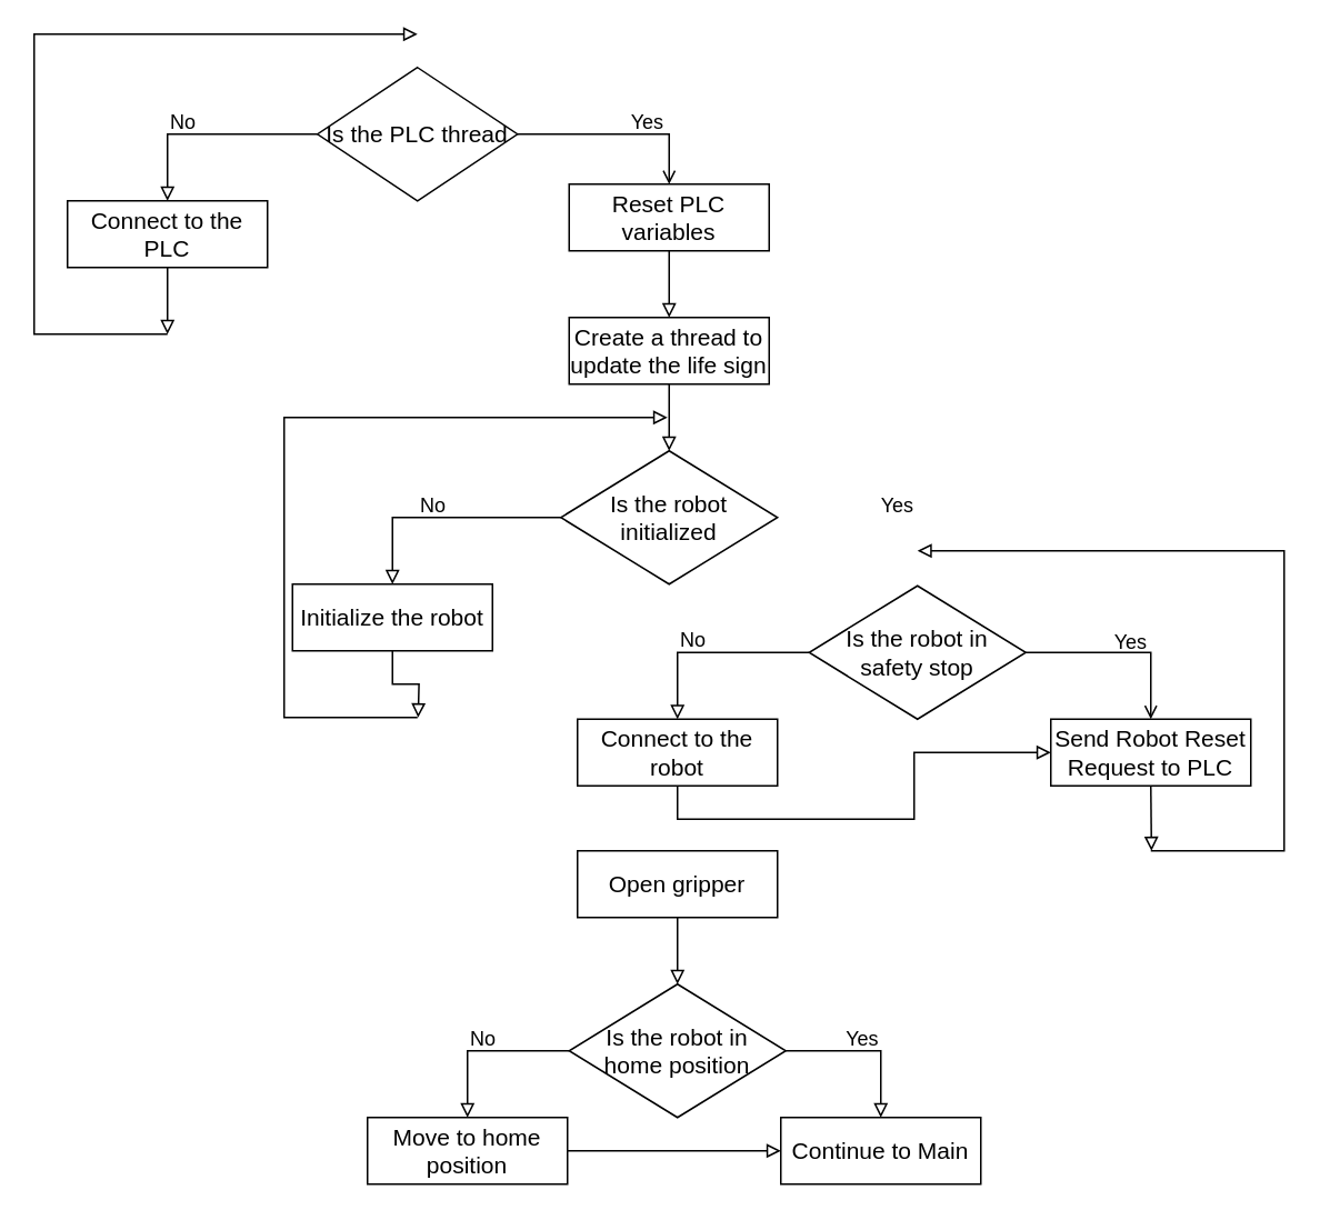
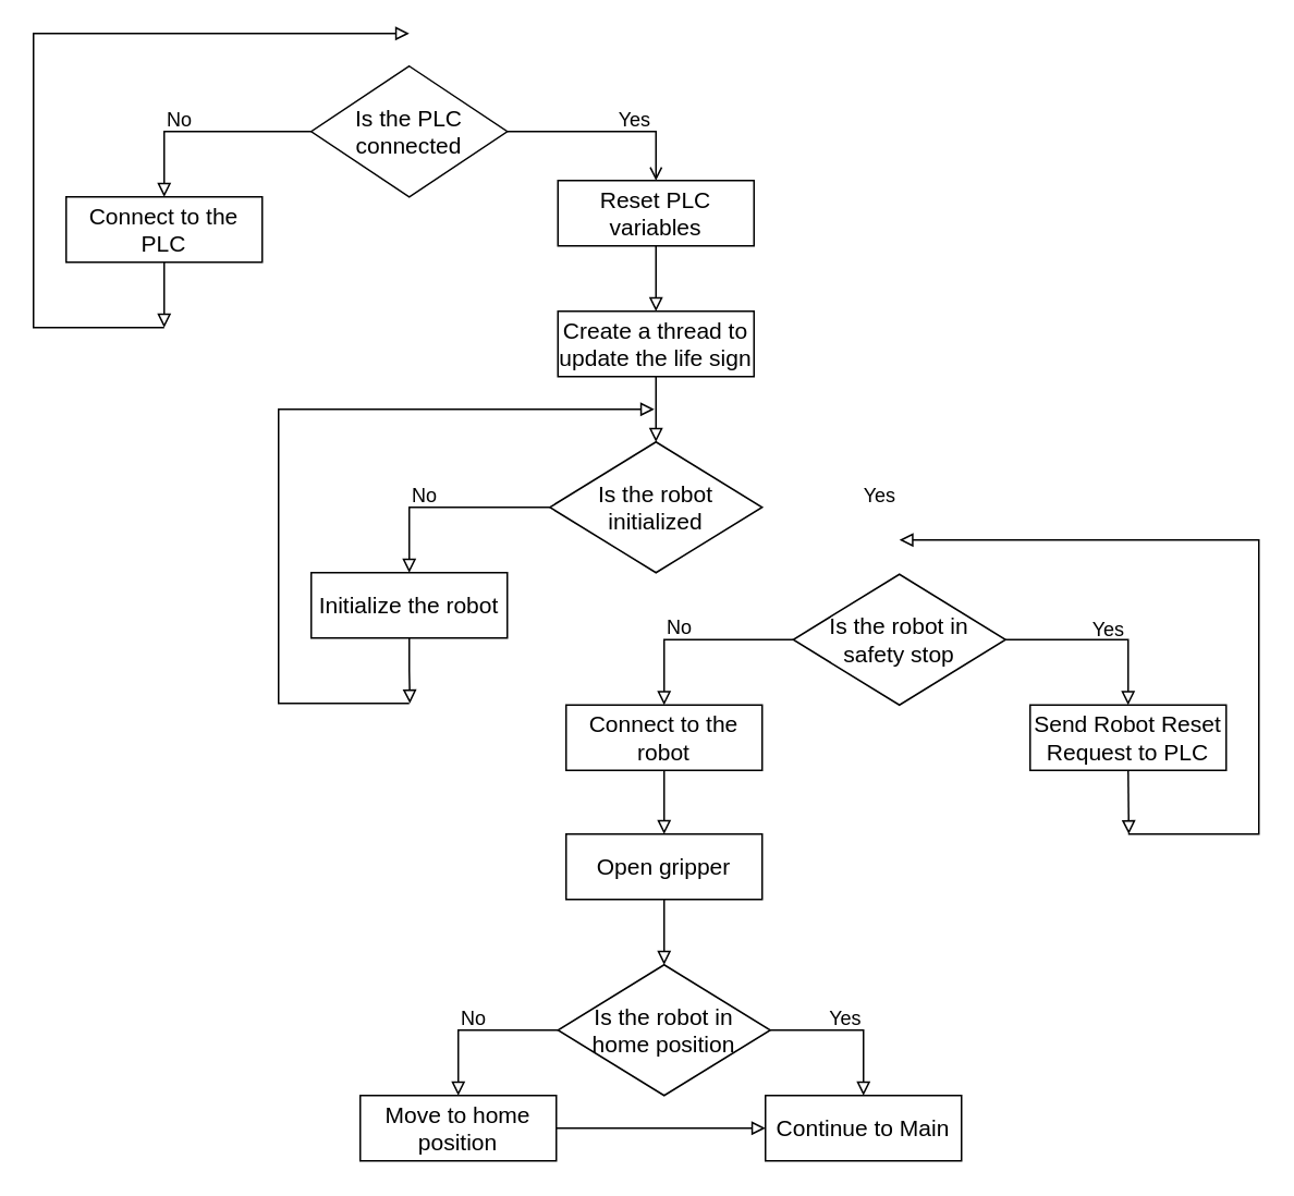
  <mxCell id="0" />
  <mxCell id="1" parent="0" />
  <mxCell id="2" style="edgeStyle=orthogonalEdgeStyle;rounded=0;orthogonalLoop=1;jettySize=auto;html=1;exitX=0;exitY=0.5;exitDx=0;exitDy=0;entryX=0.5;entryY=0;entryDx=0;entryDy=0;fontSize=14;endArrow=block;endFill=0;" edge="1" parent="1" source="4" target="6"><mxGeometry relative="1" as="geometry" /></mxCell>
  <mxCell id="3" style="edgeStyle=orthogonalEdgeStyle;rounded=0;orthogonalLoop=1;jettySize=auto;html=1;exitX=1;exitY=0.5;exitDx=0;exitDy=0;entryX=0.5;entryY=0;entryDx=0;entryDy=0;endArrow=open;endFill=0;" edge="1" parent="1" source="4" target="14"><mxGeometry relative="1" as="geometry" /></mxCell>
- <mxCell id="4" value="&lt;font style=&quot;font-size: 14px;&quot;&gt;Is the PLC thread&lt;/font&gt;" style="rhombus;whiteSpace=wrap;html=1;fontSize=12;fillColor=none;" vertex="1" parent="1"><mxGeometry x="190" y="40" width="120" height="80" as="geometry" /></mxCell>
+ <mxCell id="4" value="&lt;font style=&quot;font-size: 14px;&quot;&gt;Is the PLC connected&lt;/font&gt;" style="rhombus;whiteSpace=wrap;html=1;fontSize=12;fillColor=none;" vertex="1" parent="1"><mxGeometry x="190" y="40" width="120" height="80" as="geometry" /></mxCell>
  <mxCell id="5" style="edgeStyle=orthogonalEdgeStyle;rounded=0;orthogonalLoop=1;jettySize=auto;html=1;exitX=0.5;exitY=1;exitDx=0;exitDy=0;endArrow=block;endFill=0;" edge="1" parent="1" source="6"><mxGeometry relative="1" as="geometry"><mxPoint x="100" y="200" as="targetPoint" /></mxGeometry></mxCell>
  <mxCell id="6" value="&lt;font style=&quot;font-size: 14px;&quot;&gt;Connect to the PLC&lt;/font&gt;" style="rounded=0;whiteSpace=wrap;html=1;fillColor=none;" vertex="1" parent="1"><mxGeometry x="40" y="120" width="120" height="40" as="geometry" /></mxCell>
  <mxCell id="7" value="No" style="text;html=1;strokeColor=none;fillColor=none;align=left;verticalAlign=middle;whiteSpace=wrap;rounded=0;fontSize=12;" vertex="1" parent="1"><mxGeometry x="100" y="58" width="60" height="30" as="geometry" /></mxCell>
  <mxCell id="8" value="Yes" style="text;html=1;strokeColor=none;fillColor=none;align=right;verticalAlign=middle;whiteSpace=wrap;rounded=0;fontSize=12;" vertex="1" parent="1"><mxGeometry x="340" y="58" width="60" height="30" as="geometry" /></mxCell>
  <mxCell id="9" style="edgeStyle=orthogonalEdgeStyle;rounded=0;orthogonalLoop=1;jettySize=auto;html=1;exitX=0.5;exitY=1;exitDx=0;exitDy=0;entryX=0.5;entryY=0;entryDx=0;entryDy=0;endArrow=block;endFill=0;" edge="1" parent="1" source="10" target="12"><mxGeometry relative="1" as="geometry" /></mxCell>
  <mxCell id="10" value="&lt;font style=&quot;font-size: 14px;&quot;&gt;Create a thread to update the life sign&lt;/font&gt;" style="rounded=0;whiteSpace=wrap;html=1;fillColor=none;" vertex="1" parent="1"><mxGeometry x="341" y="190" width="120" height="40" as="geometry" /></mxCell>
  <mxCell id="11" style="edgeStyle=orthogonalEdgeStyle;rounded=0;orthogonalLoop=1;jettySize=auto;html=1;exitX=0;exitY=0.5;exitDx=0;exitDy=0;entryX=0.5;entryY=0;entryDx=0;entryDy=0;endArrow=block;endFill=0;" edge="1" parent="1" source="12" target="16"><mxGeometry relative="1" as="geometry" /></mxCell>
  <mxCell id="12" value="&lt;font style=&quot;font-size: 14px;&quot;&gt;Is the robot initialized&lt;/font&gt;" style="rhombus;whiteSpace=wrap;html=1;fontSize=12;fillColor=none;" vertex="1" parent="1"><mxGeometry x="336" y="270" width="130" height="80" as="geometry" /></mxCell>
  <mxCell id="13" style="edgeStyle=orthogonalEdgeStyle;rounded=0;orthogonalLoop=1;jettySize=auto;html=1;exitX=0.5;exitY=1;exitDx=0;exitDy=0;entryX=0.5;entryY=0;entryDx=0;entryDy=0;endArrow=block;endFill=0;" edge="1" parent="1" source="14" target="10"><mxGeometry relative="1" as="geometry" /></mxCell>
  <mxCell id="14" value="&lt;font style=&quot;font-size: 14px;&quot;&gt;Reset PLC variables&lt;/font&gt;" style="rounded=0;whiteSpace=wrap;html=1;fillColor=none;" vertex="1" parent="1"><mxGeometry x="341" y="110" width="120" height="40" as="geometry" /></mxCell>
  <mxCell id="15" style="edgeStyle=orthogonalEdgeStyle;rounded=0;orthogonalLoop=1;jettySize=auto;html=1;exitX=0.5;exitY=1;exitDx=0;exitDy=0;endArrow=block;endFill=0;" edge="1" parent="1" source="16"><mxGeometry relative="1" as="geometry"><mxPoint x="250.4" y="430" as="targetPoint" /></mxGeometry></mxCell>
- <mxCell id="16" value="&lt;font style=&quot;font-size: 14px;&quot;&gt;Initialize the robot&lt;/font&gt;" style="rounded=0;whiteSpace=wrap;html=1;fillColor=none;" vertex="1" parent="1"><mxGeometry x="175" y="350" width="120" height="40" as="geometry" /></mxCell>
+ <mxCell id="16" value="&lt;font style=&quot;font-size: 14px;&quot;&gt;Initialize the robot&lt;/font&gt;" style="rounded=0;whiteSpace=wrap;html=1;fillColor=none;" vertex="1" parent="1"><mxGeometry x="190" y="350" width="120" height="40" as="geometry" /></mxCell>
  <mxCell id="17" value="No" style="text;html=1;strokeColor=none;fillColor=none;align=left;verticalAlign=middle;whiteSpace=wrap;rounded=0;fontSize=12;" vertex="1" parent="1"><mxGeometry x="250" y="288" width="60" height="30" as="geometry" /></mxCell>
  <mxCell id="18" value="Yes" style="text;html=1;strokeColor=none;fillColor=none;align=right;verticalAlign=middle;whiteSpace=wrap;rounded=0;fontSize=12;" vertex="1" parent="1"><mxGeometry x="490" y="288" width="60" height="30" as="geometry" /></mxCell>
- <mxCell id="19" style="edgeStyle=orthogonalEdgeStyle;rounded=0;orthogonalLoop=1;jettySize=auto;html=1;exitX=1;exitY=0.5;exitDx=0;exitDy=0;entryX=0.5;entryY=0;entryDx=0;entryDy=0;endArrow=open;endFill=0;" edge="1" parent="1" source="21" target="23"><mxGeometry relative="1" as="geometry" /></mxCell>
+ <mxCell id="19" style="edgeStyle=orthogonalEdgeStyle;rounded=0;orthogonalLoop=1;jettySize=auto;html=1;exitX=1;exitY=0.5;exitDx=0;exitDy=0;entryX=0.5;entryY=0;entryDx=0;entryDy=0;endArrow=block;endFill=0;" edge="1" parent="1" source="21" target="23"><mxGeometry relative="1" as="geometry" /></mxCell>
  <mxCell id="20" style="edgeStyle=orthogonalEdgeStyle;rounded=0;orthogonalLoop=1;jettySize=auto;html=1;exitX=0;exitY=0.5;exitDx=0;exitDy=0;entryX=0.5;entryY=0;entryDx=0;entryDy=0;endArrow=block;endFill=0;" edge="1" parent="1" source="21" target="26"><mxGeometry relative="1" as="geometry" /></mxCell>
  <mxCell id="21" value="&lt;font style=&quot;font-size: 14px;&quot;&gt;Is the robot in &lt;br&gt;safety stop&lt;/font&gt;" style="rhombus;whiteSpace=wrap;html=1;fontSize=12;fillColor=none;" vertex="1" parent="1"><mxGeometry x="485" y="351" width="130" height="80" as="geometry" /></mxCell>
  <mxCell id="22" style="edgeStyle=orthogonalEdgeStyle;rounded=0;orthogonalLoop=1;jettySize=auto;html=1;exitX=0.5;exitY=1;exitDx=0;exitDy=0;endArrow=block;endFill=0;" edge="1" parent="1" source="23"><mxGeometry relative="1" as="geometry"><mxPoint x="690.4" y="510" as="targetPoint" /></mxGeometry></mxCell>
  <mxCell id="23" value="&lt;span style=&quot;font-size: 14px;&quot;&gt;Send Robot Reset Request to PLC&lt;/span&gt;" style="rounded=0;whiteSpace=wrap;html=1;fillColor=none;" vertex="1" parent="1"><mxGeometry x="630" y="431" width="120" height="40" as="geometry" /></mxCell>
  <mxCell id="24" value="Yes" style="text;html=1;strokeColor=none;fillColor=none;align=right;verticalAlign=middle;whiteSpace=wrap;rounded=0;fontSize=12;" vertex="1" parent="1"><mxGeometry x="630" y="370" width="60" height="30" as="geometry" /></mxCell>
- <mxCell id="25" style="edgeStyle=orthogonalEdgeStyle;rounded=0;orthogonalLoop=1;jettySize=auto;html=1;exitX=0.5;exitY=1;exitDx=0;exitDy=0;endArrow=block;endFill=0;" edge="1" parent="1" source="26" target="23"><mxGeometry relative="1" as="geometry" /></mxCell>
+ <mxCell id="25" style="edgeStyle=orthogonalEdgeStyle;rounded=0;orthogonalLoop=1;jettySize=auto;html=1;exitX=0.5;exitY=1;exitDx=0;exitDy=0;entryX=0.5;entryY=0;entryDx=0;entryDy=0;endArrow=block;endFill=0;" edge="1" parent="1" source="26" target="34"><mxGeometry relative="1" as="geometry" /></mxCell>
  <mxCell id="26" value="&lt;font style=&quot;font-size: 14px;&quot;&gt;Connect to the robot&lt;/font&gt;" style="rounded=0;whiteSpace=wrap;html=1;fillColor=none;" vertex="1" parent="1"><mxGeometry x="346" y="431" width="120" height="40" as="geometry" /></mxCell>
  <mxCell id="27" value="No" style="text;html=1;strokeColor=none;fillColor=none;align=left;verticalAlign=middle;whiteSpace=wrap;rounded=0;fontSize=12;" vertex="1" parent="1"><mxGeometry x="406" y="369" width="60" height="30" as="geometry" /></mxCell>
  <mxCell id="28" style="edgeStyle=orthogonalEdgeStyle;rounded=0;orthogonalLoop=1;jettySize=auto;html=1;exitX=0;exitY=0.5;exitDx=0;exitDy=0;entryX=0.5;entryY=0;entryDx=0;entryDy=0;endArrow=block;endFill=0;" edge="1" parent="1" source="30" target="32"><mxGeometry relative="1" as="geometry" /></mxCell>
  <mxCell id="29" style="edgeStyle=orthogonalEdgeStyle;rounded=0;orthogonalLoop=1;jettySize=auto;html=1;exitX=1;exitY=0.5;exitDx=0;exitDy=0;entryX=0.5;entryY=0;entryDx=0;entryDy=0;endArrow=block;endFill=0;" edge="1" parent="1" source="30" target="35"><mxGeometry relative="1" as="geometry" /></mxCell>
  <mxCell id="30" value="&lt;font style=&quot;font-size: 14px;&quot;&gt;Is the robot in &lt;br&gt;home position&lt;/font&gt;" style="rhombus;whiteSpace=wrap;html=1;fontSize=12;fillColor=none;" vertex="1" parent="1"><mxGeometry x="341" y="590" width="130" height="80" as="geometry" /></mxCell>
  <mxCell id="31" style="edgeStyle=orthogonalEdgeStyle;rounded=0;orthogonalLoop=1;jettySize=auto;html=1;exitX=1;exitY=0.5;exitDx=0;exitDy=0;entryX=0;entryY=0.5;entryDx=0;entryDy=0;endArrow=block;endFill=0;" edge="1" parent="1" source="32" target="35"><mxGeometry relative="1" as="geometry" /></mxCell>
  <mxCell id="32" value="&lt;font style=&quot;font-size: 14px;&quot;&gt;Move to home position&lt;/font&gt;" style="rounded=0;whiteSpace=wrap;html=1;fillColor=none;" vertex="1" parent="1"><mxGeometry x="220" y="670" width="120" height="40" as="geometry" /></mxCell>
  <mxCell id="33" style="edgeStyle=orthogonalEdgeStyle;rounded=0;orthogonalLoop=1;jettySize=auto;html=1;exitX=0.5;exitY=1;exitDx=0;exitDy=0;entryX=0.5;entryY=0;entryDx=0;entryDy=0;endArrow=block;endFill=0;" edge="1" parent="1" source="34" target="30"><mxGeometry relative="1" as="geometry" /></mxCell>
  <mxCell id="34" value="&lt;font style=&quot;font-size: 14px;&quot;&gt;Open gripper&lt;/font&gt;" style="rounded=0;whiteSpace=wrap;html=1;fillColor=none;" vertex="1" parent="1"><mxGeometry x="346" y="510" width="120" height="40" as="geometry" /></mxCell>
  <mxCell id="35" value="&lt;span style=&quot;font-size: 14px;&quot;&gt;Continue to Main&lt;/span&gt;" style="rounded=0;whiteSpace=wrap;html=1;fillColor=none;" vertex="1" parent="1"><mxGeometry x="468" y="670" width="120" height="40" as="geometry" /></mxCell>
  <mxCell id="36" value="Yes" style="text;html=1;strokeColor=none;fillColor=none;align=right;verticalAlign=middle;whiteSpace=wrap;rounded=0;fontSize=12;" vertex="1" parent="1"><mxGeometry x="469" y="608" width="60" height="30" as="geometry" /></mxCell>
  <mxCell id="37" value="No" style="text;html=1;strokeColor=none;fillColor=none;align=left;verticalAlign=middle;whiteSpace=wrap;rounded=0;fontSize=12;" vertex="1" parent="1"><mxGeometry x="280" y="608" width="60" height="30" as="geometry" /></mxCell>
  <mxCell id="38" value="" style="endArrow=block;html=1;rounded=0;endFill=0;" edge="1" parent="1"><mxGeometry width="50" height="50" relative="1" as="geometry"><mxPoint x="100" y="200" as="sourcePoint" /><mxPoint x="250" y="20" as="targetPoint" /><Array as="points"><mxPoint x="20" y="200" /><mxPoint x="20" y="20" /></Array></mxGeometry></mxCell>
  <mxCell id="39" value="" style="endArrow=block;html=1;rounded=0;endFill=0;" edge="1" parent="1"><mxGeometry width="50" height="50" relative="1" as="geometry"><mxPoint x="250" y="430" as="sourcePoint" /><mxPoint x="400" y="250" as="targetPoint" /><Array as="points"><mxPoint x="170" y="430" /><mxPoint x="170" y="250" /></Array></mxGeometry></mxCell>
  <mxCell id="40" value="" style="endArrow=block;html=1;rounded=0;endFill=0;" edge="1" parent="1"><mxGeometry width="50" height="50" relative="1" as="geometry"><mxPoint x="690" y="510" as="sourcePoint" /><mxPoint x="550" y="330" as="targetPoint" /><Array as="points"><mxPoint x="770" y="510" /><mxPoint x="770" y="330" /></Array></mxGeometry></mxCell>
